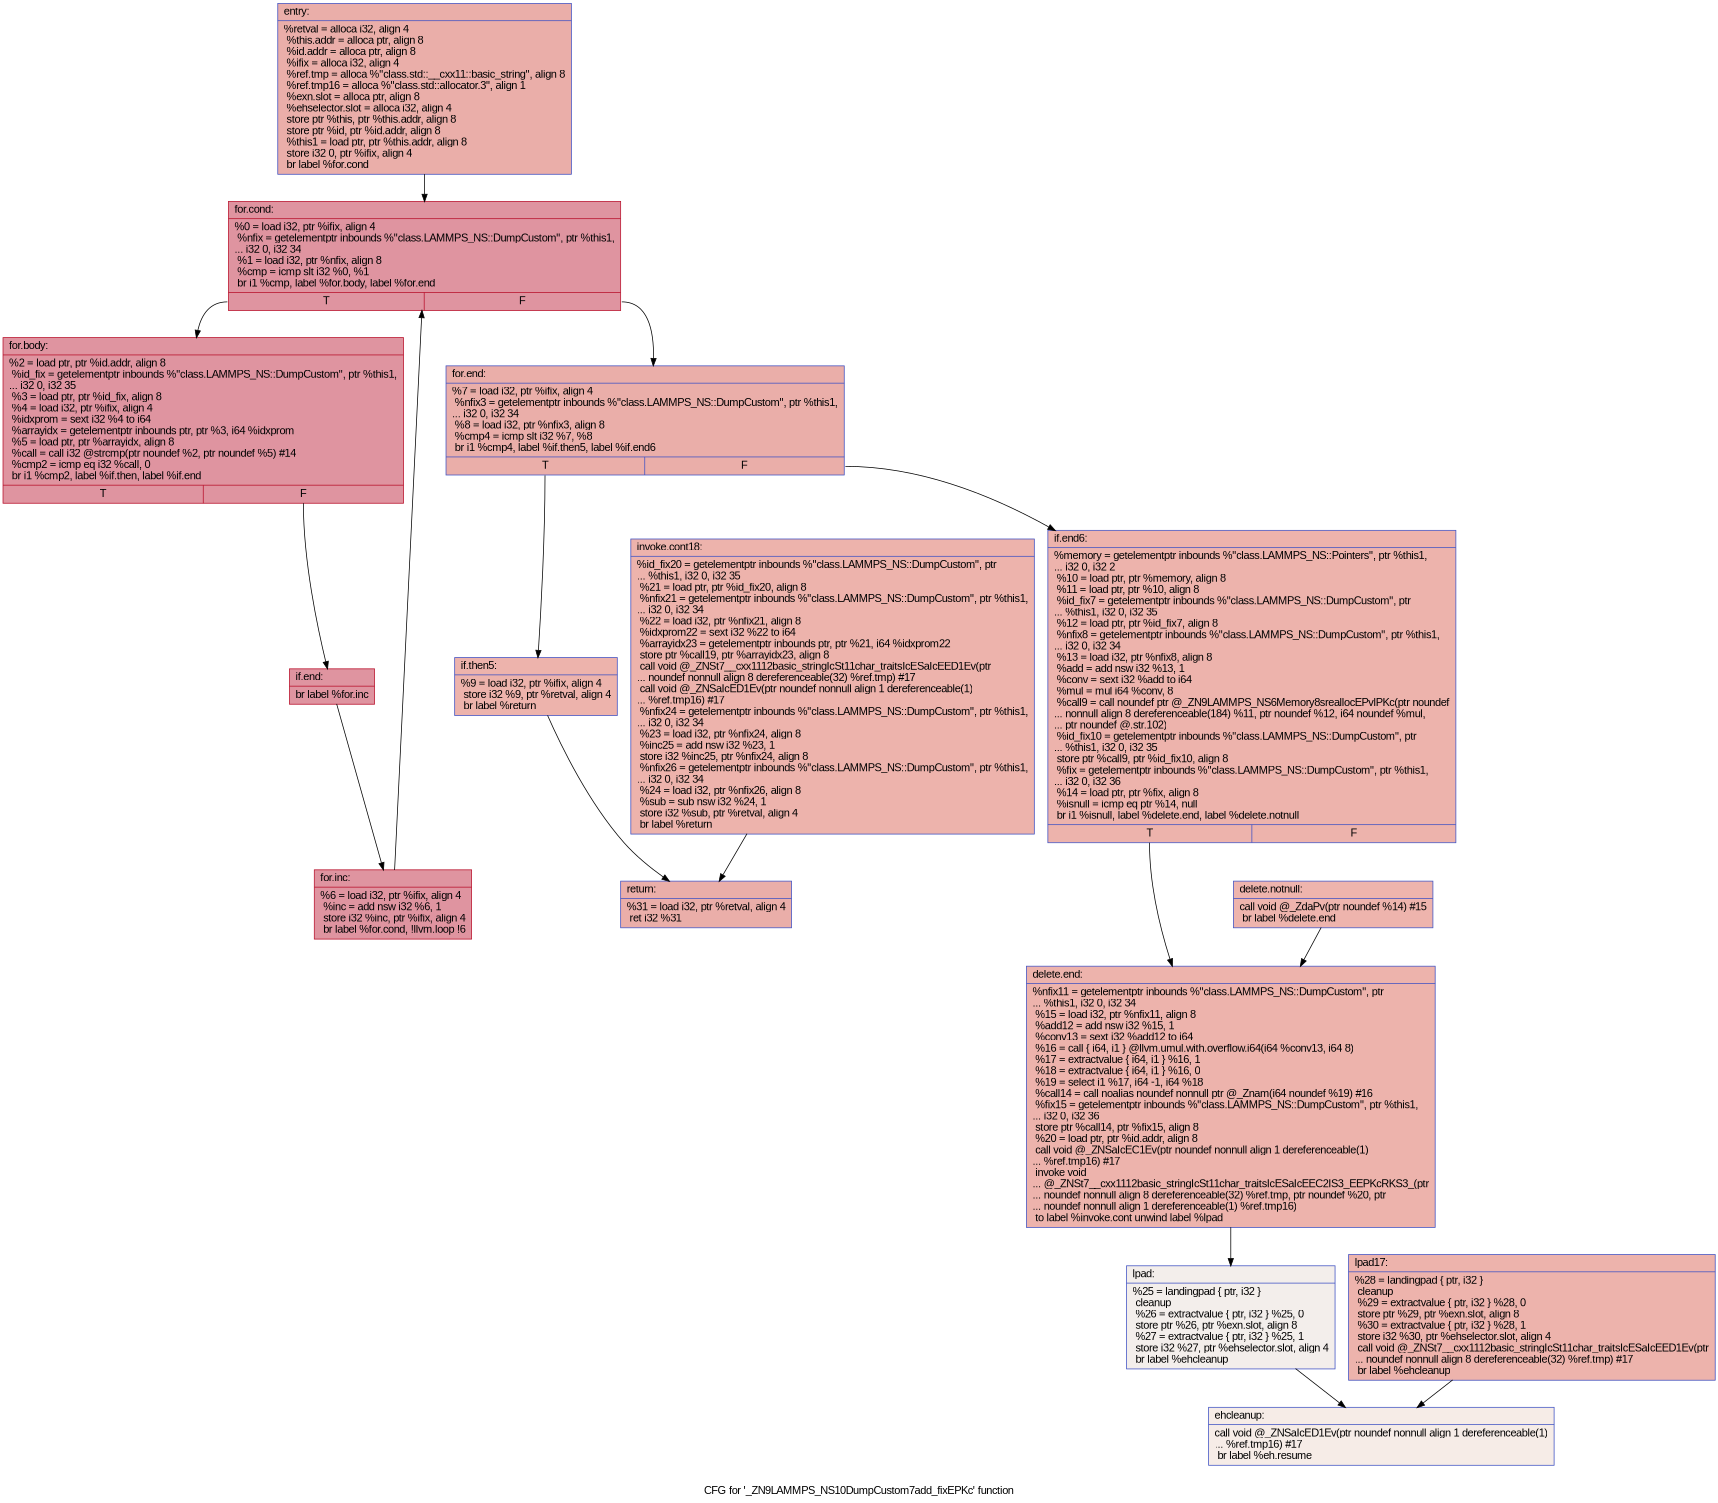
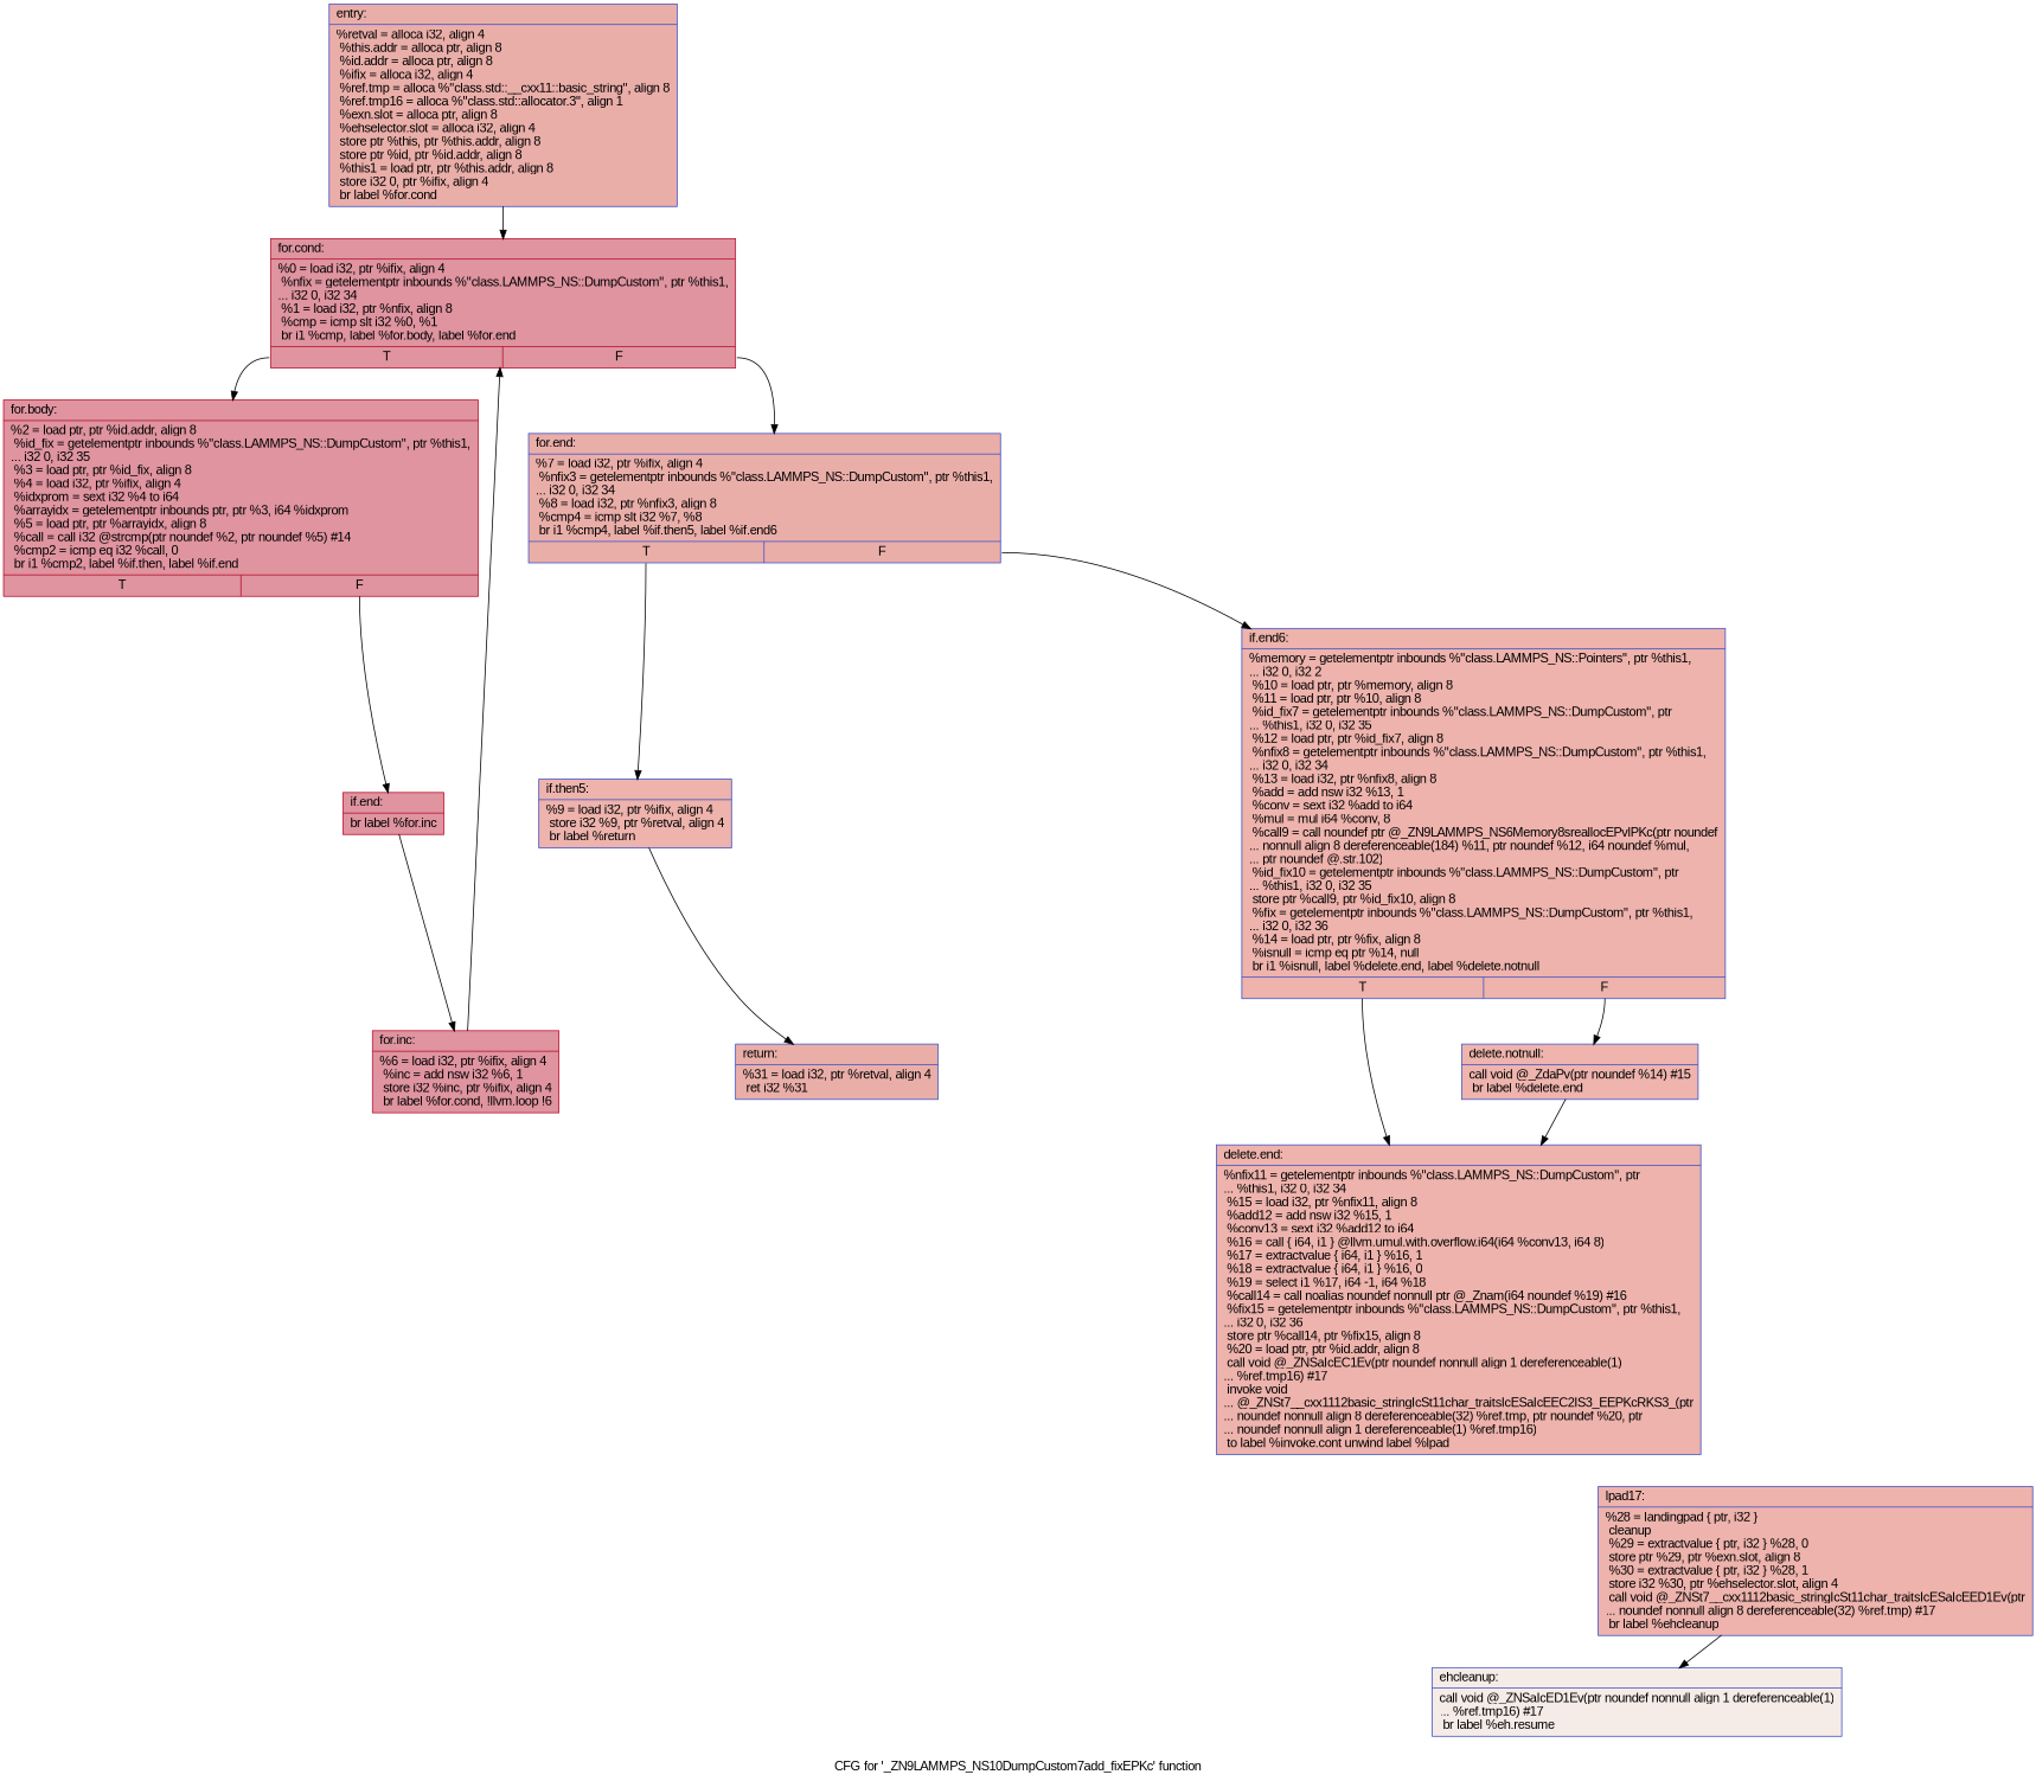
  digraph {
    fontname="Liberation Sans"
    label="CFG for '_ZN9LAMMPS_NS10DumpCustom7add_fixEPKc' function"
    node [color="#3d50c3ff" fillcolor="#d6524470" fontname="Liberation Sans" shape=record style=filled]
    edge [fontname="Liberation Sans"]
    n1 [fillcolor="#d0473d70" label="{entry:\l|  %retval = alloca i32, align 4\l  %this.addr = alloca ptr, align 8\l  %id.addr = alloca ptr, align 8\l  %ifix = alloca i32, align 4\l  %ref.tmp = alloca %\"class.std::__cxx11::basic_string\", align 8\l  %ref.tmp16 = alloca %\"class.std::allocator.3\", align 1\l  %exn.slot = alloca ptr, align 8\l  %ehselector.slot = alloca i32, align 4\l  store ptr %this, ptr %this.addr, align 8\l  store ptr %id, ptr %id.addr, align 8\l  %this1 = load ptr, ptr %this.addr, align 8\l  store i32 0, ptr %ifix, align 4\l  br label %for.cond\l}"]
    n2 [color="#b70d28ff" fillcolor="#b70d2870" label="{for.cond:\l|  %0 = load i32, ptr %ifix, align 4\l  %nfix = getelementptr inbounds %\"class.LAMMPS_NS::DumpCustom\", ptr %this1,\l... i32 0, i32 34\l  %1 = load i32, ptr %nfix, align 8\l  %cmp = icmp slt i32 %0, %1\l  br i1 %cmp, label %for.body, label %for.end\l|{<s0>T|<s1>F}}"]
    n3 [color="#b70d28ff" fillcolor="#b70d2870" label="{for.body:\l|  %2 = load ptr, ptr %id.addr, align 8\l  %id_fix = getelementptr inbounds %\"class.LAMMPS_NS::DumpCustom\", ptr %this1,\l... i32 0, i32 35\l  %3 = load ptr, ptr %id_fix, align 8\l  %4 = load i32, ptr %ifix, align 4\l  %idxprom = sext i32 %4 to i64\l  %arrayidx = getelementptr inbounds ptr, ptr %3, i64 %idxprom\l  %5 = load ptr, ptr %arrayidx, align 8\l  %call = call i32 @strcmp(ptr noundef %2, ptr noundef %5) #14\l  %cmp2 = icmp eq i32 %call, 0\l  br i1 %cmp2, label %if.then, label %if.end\l|{<s0>T|<s1>F}}"]
    n4 [fillcolor="#d0473d70" label="{for.end:\l|  %7 = load i32, ptr %ifix, align 4\l  %nfix3 = getelementptr inbounds %\"class.LAMMPS_NS::DumpCustom\", ptr %this1,\l... i32 0, i32 34\l  %8 = load i32, ptr %nfix3, align 8\l  %cmp4 = icmp slt i32 %7, %8\l  br i1 %cmp4, label %if.then5, label %if.end6\l|{<s0>T|<s1>F}}"]
    n5 [color="#b70d28ff" fillcolor="#b70d2870" label="{if.end:\l|  br label %for.inc\l}"]
    n6 [label="{if.then5:\l|  %9 = load i32, ptr %ifix, align 4\l  store i32 %9, ptr %retval, align 4\l  br label %return\l}"]
    n7 [label="{if.end6:\l|  %memory = getelementptr inbounds %\"class.LAMMPS_NS::Pointers\", ptr %this1,\l... i32 0, i32 2\l  %10 = load ptr, ptr %memory, align 8\l  %11 = load ptr, ptr %10, align 8\l  %id_fix7 = getelementptr inbounds %\"class.LAMMPS_NS::DumpCustom\", ptr\l... %this1, i32 0, i32 35\l  %12 = load ptr, ptr %id_fix7, align 8\l  %nfix8 = getelementptr inbounds %\"class.LAMMPS_NS::DumpCustom\", ptr %this1,\l... i32 0, i32 34\l  %13 = load i32, ptr %nfix8, align 8\l  %add = add nsw i32 %13, 1\l  %conv = sext i32 %add to i64\l  %mul = mul i64 %conv, 8\l  %call9 = call noundef ptr @_ZN9LAMMPS_NS6Memory8sreallocEPvlPKc(ptr noundef\l... nonnull align 8 dereferenceable(184) %11, ptr noundef %12, i64 noundef %mul,\l... ptr noundef @.str.102)\l  %id_fix10 = getelementptr inbounds %\"class.LAMMPS_NS::DumpCustom\", ptr\l... %this1, i32 0, i32 35\l  store ptr %call9, ptr %id_fix10, align 8\l  %fix = getelementptr inbounds %\"class.LAMMPS_NS::DumpCustom\", ptr %this1,\l... i32 0, i32 36\l  %14 = load ptr, ptr %fix, align 8\l  %isnull = icmp eq ptr %14, null\l  br i1 %isnull, label %delete.end, label %delete.notnull\l|{<s0>T|<s1>F}}"]
    n8 [color="#b70d28ff" fillcolor="#b70d2870" label="{for.inc:\l|  %6 = load i32, ptr %ifix, align 4\l  %inc = add nsw i32 %6, 1\l  store i32 %inc, ptr %ifix, align 4\l  br label %for.cond, !llvm.loop !6\l}"]
    n9 [fillcolor="#d0473d70" label="{return:\l|  %31 = load i32, ptr %retval, align 4\l  ret i32 %31\l}"]
    n10 [label="{delete.end:\l|  %nfix11 = getelementptr inbounds %\"class.LAMMPS_NS::DumpCustom\", ptr\l... %this1, i32 0, i32 34\l  %15 = load i32, ptr %nfix11, align 8\l  %add12 = add nsw i32 %15, 1\l  %conv13 = sext i32 %add12 to i64\l  %16 = call \{ i64, i1 \} @llvm.umul.with.overflow.i64(i64 %conv13, i64 8)\l  %17 = extractvalue \{ i64, i1 \} %16, 1\l  %18 = extractvalue \{ i64, i1 \} %16, 0\l  %19 = select i1 %17, i64 -1, i64 %18\l  %call14 = call noalias noundef nonnull ptr @_Znam(i64 noundef %19) #16\l  %fix15 = getelementptr inbounds %\"class.LAMMPS_NS::DumpCustom\", ptr %this1,\l... i32 0, i32 36\l  store ptr %call14, ptr %fix15, align 8\l  %20 = load ptr, ptr %id.addr, align 8\l  call void @_ZNSaIcEC1Ev(ptr noundef nonnull align 1 dereferenceable(1)\l... %ref.tmp16) #17\l  invoke void\l... @_ZNSt7__cxx1112basic_stringIcSt11char_traitsIcESaIcEEC2IS3_EEPKcRKS3_(ptr\l... noundef nonnull align 8 dereferenceable(32) %ref.tmp, ptr noundef %20, ptr\l... noundef nonnull align 1 dereferenceable(1) %ref.tmp16)\l          to label %invoke.cont unwind label %lpad\l}"]
    n11 [fillcolor="#d8564670" label="{delete.notnull:\l|  call void @_ZdaPv(ptr noundef %14) #15\l  br label %delete.end\l}"]
-   n12 [fillcolor="#e5d8d170" label="{lpad:\l|  %25 = landingpad \{ ptr, i32 \}\l          cleanup\l  %26 = extractvalue \{ ptr, i32 \} %25, 0\l  store ptr %26, ptr %exn.slot, align 8\l  %27 = extractvalue \{ ptr, i32 \} %25, 1\l  store i32 %27, ptr %ehselector.slot, align 4\l  br label %ehcleanup\l}"]
    n13 [fillcolor="#ead5c970" label="{ehcleanup:\l|  call void @_ZNSaIcED1Ev(ptr noundef nonnull align 1 dereferenceable(1)\l... %ref.tmp16) #17\l  br label %eh.resume\l}"]
-   n14 [label="{invoke.cont18:\l|  %id_fix20 = getelementptr inbounds %\"class.LAMMPS_NS::DumpCustom\", ptr\l... %this1, i32 0, i32 35\l  %21 = load ptr, ptr %id_fix20, align 8\l  %nfix21 = getelementptr inbounds %\"class.LAMMPS_NS::DumpCustom\", ptr %this1,\l... i32 0, i32 34\l  %22 = load i32, ptr %nfix21, align 8\l  %idxprom22 = sext i32 %22 to i64\l  %arrayidx23 = getelementptr inbounds ptr, ptr %21, i64 %idxprom22\l  store ptr %call19, ptr %arrayidx23, align 8\l  call void @_ZNSt7__cxx1112basic_stringIcSt11char_traitsIcESaIcEED1Ev(ptr\l... noundef nonnull align 8 dereferenceable(32) %ref.tmp) #17\l  call void @_ZNSaIcED1Ev(ptr noundef nonnull align 1 dereferenceable(1)\l... %ref.tmp16) #17\l  %nfix24 = getelementptr inbounds %\"class.LAMMPS_NS::DumpCustom\", ptr %this1,\l... i32 0, i32 34\l  %23 = load i32, ptr %nfix24, align 8\l  %inc25 = add nsw i32 %23, 1\l  store i32 %inc25, ptr %nfix24, align 8\l  %nfix26 = getelementptr inbounds %\"class.LAMMPS_NS::DumpCustom\", ptr %this1,\l... i32 0, i32 34\l  %24 = load i32, ptr %nfix26, align 8\l  %sub = sub nsw i32 %24, 1\l  store i32 %sub, ptr %retval, align 4\l  br label %return\l}"]
    n15 [label="{lpad17:\l|  %28 = landingpad \{ ptr, i32 \}\l          cleanup\l  %29 = extractvalue \{ ptr, i32 \} %28, 0\l  store ptr %29, ptr %exn.slot, align 8\l  %30 = extractvalue \{ ptr, i32 \} %28, 1\l  store i32 %30, ptr %ehselector.slot, align 4\l  call void @_ZNSt7__cxx1112basic_stringIcSt11char_traitsIcESaIcEED1Ev(ptr\l... noundef nonnull align 8 dereferenceable(32) %ref.tmp) #17\l  br label %ehcleanup\l}"]
    n1 -> n2
    n2 -> n3 [tailport=s0]
    n2 -> n4 [tailport=s1]
    n3 -> n5 [tailport=s1]
    n4 -> n6 [tailport=s0]
    n4 -> n7 [tailport=s1]
    n5 -> n8
    n6 -> n9
    n7 -> n10 [tailport=s0]
+   n7 -> n11 [tailport=s1]
    n8 -> n2
-   n10 -> n12
    n11 -> n10
-   n12 -> n13
-   n14 -> n9
    n15 -> n13
  }
